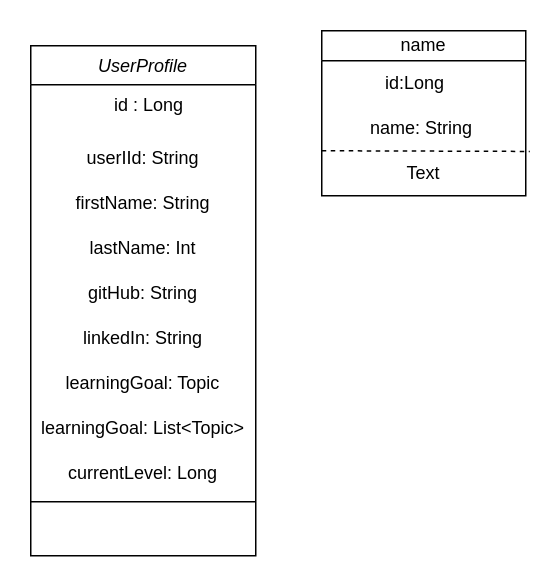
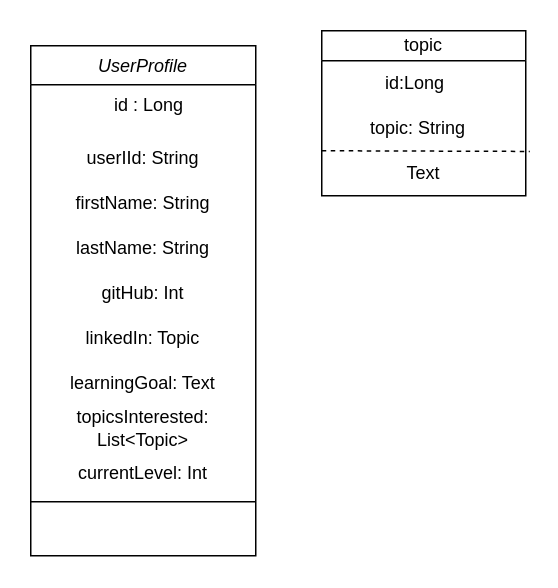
  <mxCell id="0" />
  <mxCell id="1" parent="0" />
  <mxCell id="2" value="UserProfile" style="swimlane;fontStyle=2;align=center;verticalAlign=top;childLayout=stackLayout;horizontal=1;startSize=26;horizontalStack=0;resizeParent=1;resizeLast=0;collapsible=1;marginBottom=0;rounded=0;shadow=0;strokeWidth=1;" parent="1" vertex="1"><mxGeometry x="20" y="30" width="150" height="340" as="geometry"><mxRectangle x="230" y="140" width="160" height="26" as="alternateBounds" /></mxGeometry></mxCell>
  <mxCell id="3" value="               id : Long&#10;" style="text;align=left;verticalAlign=top;spacingLeft=4;spacingRight=4;overflow=hidden;rotatable=0;points=[[0,0.5],[1,0.5]];portConstraint=eastwest;" parent="2" vertex="1"><mxGeometry y="26" width="150" height="34" as="geometry" /></mxCell>
  <mxCell id="4" value="userIId: String" style="text;html=1;align=center;verticalAlign=middle;whiteSpace=wrap;rounded=0;" vertex="1" parent="2"><mxGeometry y="60" width="150" height="30" as="geometry" /></mxCell>
  <mxCell id="5" value="firstName: String" style="text;html=1;align=center;verticalAlign=middle;whiteSpace=wrap;rounded=0;" vertex="1" parent="2"><mxGeometry y="90" width="150" height="30" as="geometry" /></mxCell>
- <mxCell id="6" value="lastName: Int" style="text;html=1;align=center;verticalAlign=middle;whiteSpace=wrap;rounded=0;" vertex="1" parent="2"><mxGeometry y="120" width="150" height="30" as="geometry" /></mxCell>
- <mxCell id="7" value="gitHub: String" style="text;html=1;align=center;verticalAlign=middle;whiteSpace=wrap;rounded=0;" vertex="1" parent="2"><mxGeometry y="150" width="150" height="30" as="geometry" /></mxCell>
- <mxCell id="8" value="linkedIn: String" style="text;html=1;align=center;verticalAlign=middle;whiteSpace=wrap;rounded=0;" vertex="1" parent="2"><mxGeometry y="180" width="150" height="30" as="geometry" /></mxCell>
- <mxCell id="9" value="learningGoal: Topic" style="text;html=1;align=center;verticalAlign=middle;whiteSpace=wrap;rounded=0;" vertex="1" parent="2"><mxGeometry y="210" width="150" height="30" as="geometry" /></mxCell>
- <mxCell id="10" value="learningGoal: List&amp;lt;Topic&amp;gt;" style="text;html=1;align=center;verticalAlign=middle;whiteSpace=wrap;rounded=0;" vertex="1" parent="2"><mxGeometry y="240" width="150" height="30" as="geometry" /></mxCell>
- <mxCell id="11" value="currentLevel: Long" style="text;html=1;align=center;verticalAlign=middle;whiteSpace=wrap;rounded=0;" vertex="1" parent="2"><mxGeometry y="270" width="150" height="30" as="geometry" /></mxCell>
+ <mxCell id="6" value="lastName: String" style="text;html=1;align=center;verticalAlign=middle;whiteSpace=wrap;rounded=0;" vertex="1" parent="2"><mxGeometry y="120" width="150" height="30" as="geometry" /></mxCell>
+ <mxCell id="7" value="gitHub: Int" style="text;html=1;align=center;verticalAlign=middle;whiteSpace=wrap;rounded=0;" vertex="1" parent="2"><mxGeometry y="150" width="150" height="30" as="geometry" /></mxCell>
+ <mxCell id="8" value="linkedIn: Topic" style="text;html=1;align=center;verticalAlign=middle;whiteSpace=wrap;rounded=0;" vertex="1" parent="2"><mxGeometry y="180" width="150" height="30" as="geometry" /></mxCell>
+ <mxCell id="9" value="learningGoal: Text" style="text;html=1;align=center;verticalAlign=middle;whiteSpace=wrap;rounded=0;" vertex="1" parent="2"><mxGeometry y="210" width="150" height="30" as="geometry" /></mxCell>
+ <mxCell id="10" value="topicsInterested: List&amp;lt;Topic&amp;gt;" style="text;html=1;align=center;verticalAlign=middle;whiteSpace=wrap;rounded=0;" vertex="1" parent="2"><mxGeometry y="240" width="150" height="30" as="geometry" /></mxCell>
+ <mxCell id="11" value="currentLevel: Int" style="text;html=1;align=center;verticalAlign=middle;whiteSpace=wrap;rounded=0;" vertex="1" parent="2"><mxGeometry y="270" width="150" height="30" as="geometry" /></mxCell>
  <mxCell id="12" value="" style="line;html=1;strokeWidth=1;align=left;verticalAlign=middle;spacingTop=-1;spacingLeft=3;spacingRight=3;rotatable=0;labelPosition=right;points=[];portConstraint=eastwest;" parent="2" vertex="1"><mxGeometry y="300" width="150" height="8" as="geometry" /></mxCell>
- <mxCell id="13" value="name" style="swimlane;fontStyle=0;childLayout=stackLayout;horizontal=1;startSize=20;horizontalStack=0;resizeParent=1;resizeParentMax=0;resizeLast=0;collapsible=1;marginBottom=0;whiteSpace=wrap;html=1;" vertex="1" parent="1"><mxGeometry x="214" y="20" width="136" height="110" as="geometry" /></mxCell>
+ <mxCell id="13" value="topic" style="swimlane;fontStyle=0;childLayout=stackLayout;horizontal=1;startSize=20;horizontalStack=0;resizeParent=1;resizeParentMax=0;resizeLast=0;collapsible=1;marginBottom=0;whiteSpace=wrap;html=1;" vertex="1" parent="1"><mxGeometry x="214" y="20" width="136" height="110" as="geometry" /></mxCell>
  <mxCell id="14" value="&lt;span style=&quot;white-space: pre;&quot;&gt;&#09;&amp;nbsp;&lt;/span&gt;&amp;nbsp; id:Long" style="text;strokeColor=none;fillColor=none;align=left;verticalAlign=middle;spacingLeft=4;spacingRight=4;overflow=hidden;points=[[0,0.5],[1,0.5]];portConstraint=eastwest;rotatable=0;whiteSpace=wrap;html=1;" vertex="1" parent="13"><mxGeometry y="20" width="136" height="30" as="geometry" /></mxCell>
- <mxCell id="15" value="&lt;span style=&quot;white-space: pre;&quot;&gt;&#09;&lt;/span&gt;name: String" style="text;strokeColor=none;fillColor=none;align=left;verticalAlign=middle;spacingLeft=4;spacingRight=4;overflow=hidden;points=[[0,0.5],[1,0.5]];portConstraint=eastwest;rotatable=0;whiteSpace=wrap;html=1;" vertex="1" parent="13"><mxGeometry y="50" width="136" height="30" as="geometry" /></mxCell>
+ <mxCell id="15" value="&lt;span style=&quot;white-space: pre;&quot;&gt;&#09;&lt;/span&gt;topic: String" style="text;strokeColor=none;fillColor=none;align=left;verticalAlign=middle;spacingLeft=4;spacingRight=4;overflow=hidden;points=[[0,0.5],[1,0.5]];portConstraint=eastwest;rotatable=0;whiteSpace=wrap;html=1;" vertex="1" parent="13"><mxGeometry y="50" width="136" height="30" as="geometry" /></mxCell>
  <mxCell id="16" value="" style="endArrow=none;html=1;rounded=0;exitX=0;exitY=0;exitDx=0;exitDy=0;entryX=1.02;entryY=1.015;entryDx=0;entryDy=0;entryPerimeter=0;dashed=1;" edge="1" parent="13" source="17" target="15"><mxGeometry width="50" height="50" relative="1" as="geometry"><mxPoint x="16" y="120" as="sourcePoint" /><mxPoint x="66" y="70" as="targetPoint" /></mxGeometry></mxCell>
  <mxCell id="17" value="Text" style="text;html=1;align=center;verticalAlign=middle;whiteSpace=wrap;rounded=0;" vertex="1" parent="13"><mxGeometry y="80" width="136" height="30" as="geometry" /></mxCell>
